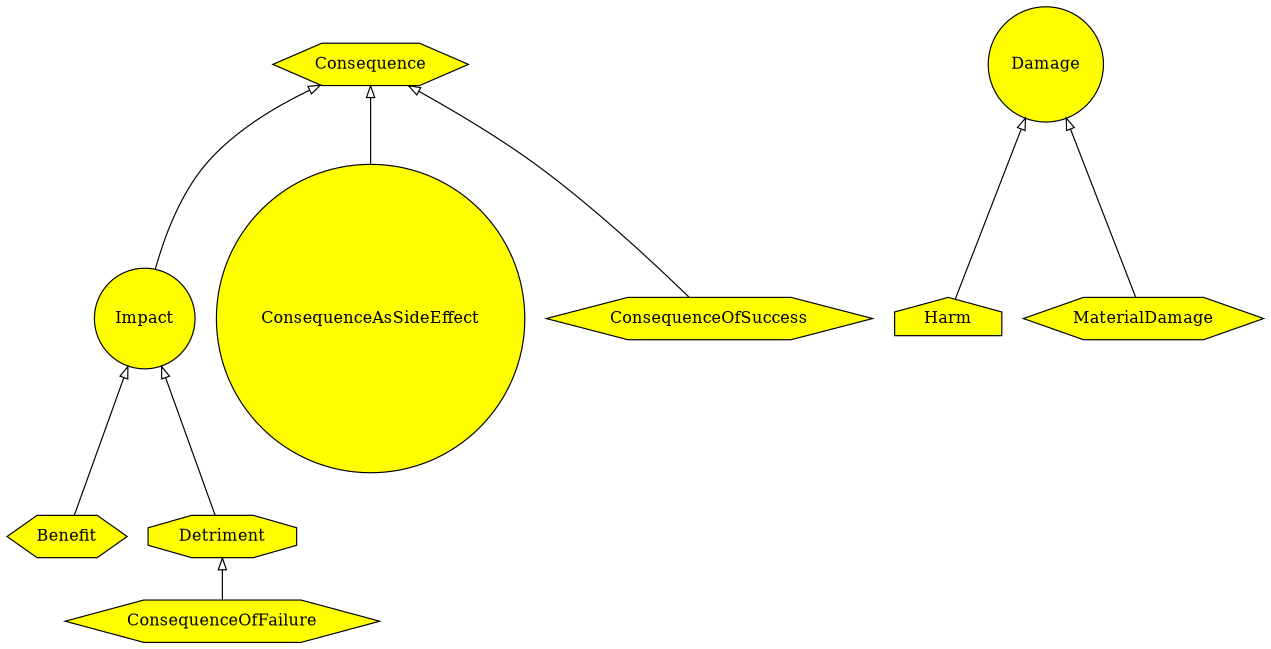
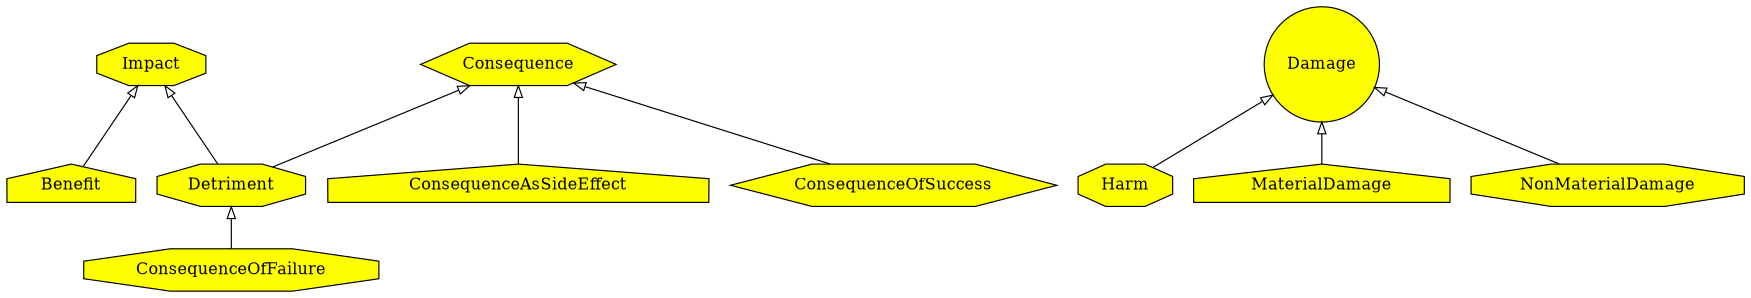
  digraph {
    node [fillcolor=yellow shape=house style=filled]
    edge [arrowhead=none arrowtail=onormal dir=both]
-   Impact [shape=circle]
-   Benefit [shape=hexagon]
+   Impact [shape=octagon]
+   Benefit
    Detriment [shape=octagon]
    Damage [shape=circle]
-   Harm
-   MaterialDamage [shape=hexagon]
-   ConsequenceOfFailure [shape=hexagon]
+   Harm [shape=octagon]
+   MaterialDamage
+   NonMaterialDamage [shape=octagon]
+   ConsequenceOfFailure [shape=octagon]
    Consequence [shape=hexagon]
-   ConsequenceAsSideEffect [shape=circle]
+   ConsequenceAsSideEffect
    ConsequenceOfSuccess [shape=hexagon]
    Impact -> Benefit
    Impact -> Detriment
    Detriment -> ConsequenceOfFailure
    Damage -> Harm
    Damage -> MaterialDamage
-   Consequence -> Impact
+   Damage -> NonMaterialDamage
+   Consequence -> Detriment
    Consequence -> ConsequenceAsSideEffect
    Consequence -> ConsequenceOfSuccess
  }
